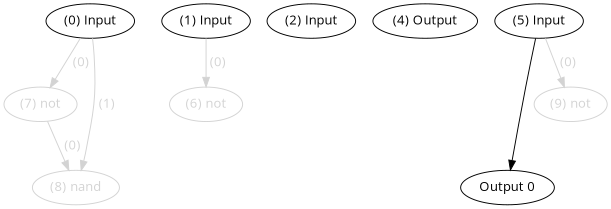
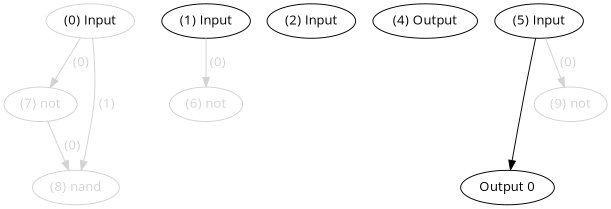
  digraph {
    fontname="Open Sans"
    rankdir=TB
    node [color=black fontcolor=black fontname="Open Sans" labelfontcolor=black]
    edge [bold=true color=lightgrey fontcolor=lightgrey fontname="Open Sans" labelfontcolor=lightgrey]
-   n1 [label="(0) Input"]
+   n1 [color=lightgrey label="(0) Input"]
    n2 [label="(1) Input"]
    n3 [label="(2) Input"]
    n4 [label="(4) Output"]
    n5 [label="(5) Input"]
    n6 [label="Output 0"]
    n7 [color=lightgrey fontcolor=lightgrey label="(7) not" labelfontcolor=lightgrey]
    n8 [color=lightgrey fontcolor=lightgrey label="(8) nand" labelfontcolor=lightgrey]
    n9 [color=lightgrey fontcolor=lightgrey label="(6) not" labelfontcolor=lightgrey]
    n10 [color=lightgrey fontcolor=lightgrey label="(9) not" labelfontcolor=lightgrey]
    subgraph sub_1 {
      rank=source
      n1
      n2
      n3
      n4
      n5
    }
    subgraph sub_2 {
      rank=max
      n6
    }
    n1 -> n7 [label=" (0)"]
    n1 -> n8 [label=" (1)"]
    n2 -> n9 [label=" (0)"]
    n5 -> n6 [color=black fontcolor=black labelfontcolor=black]
    n5 -> n10 [label=" (0)"]
    n7 -> n8 [label=" (0)"]
  }
